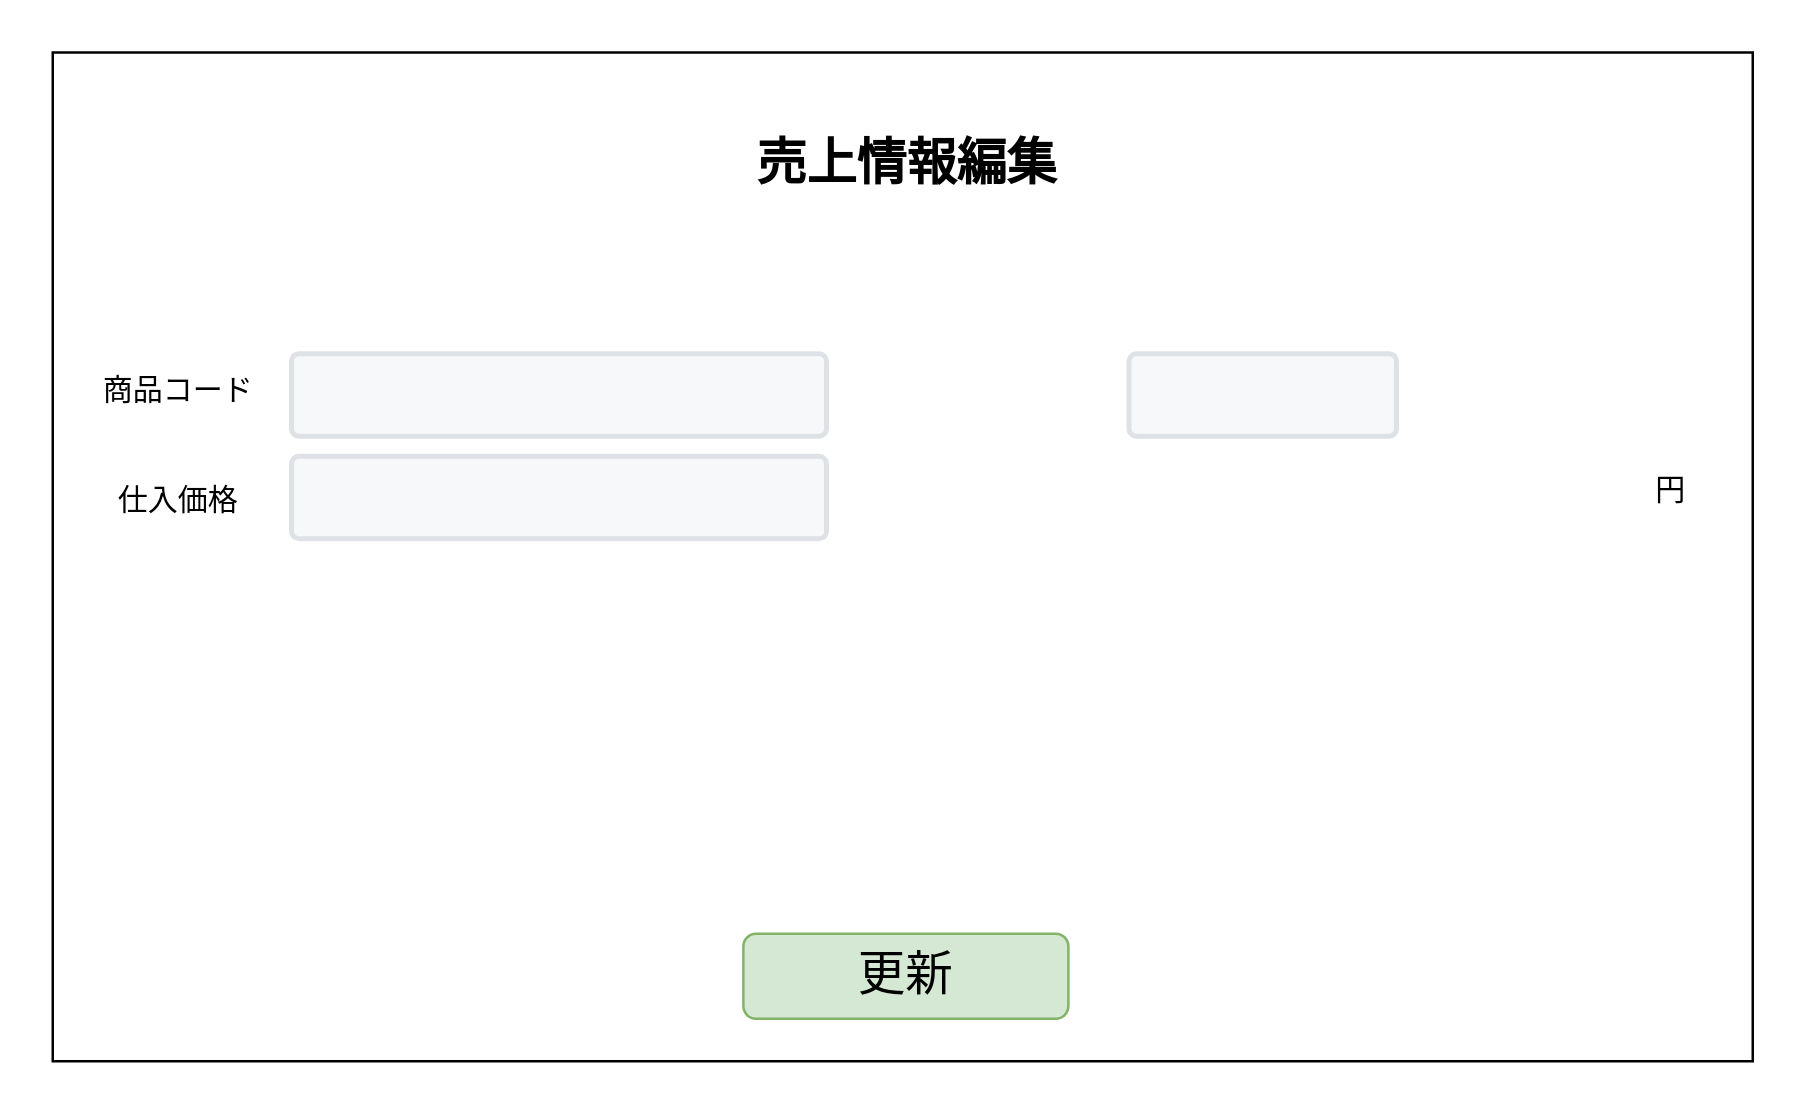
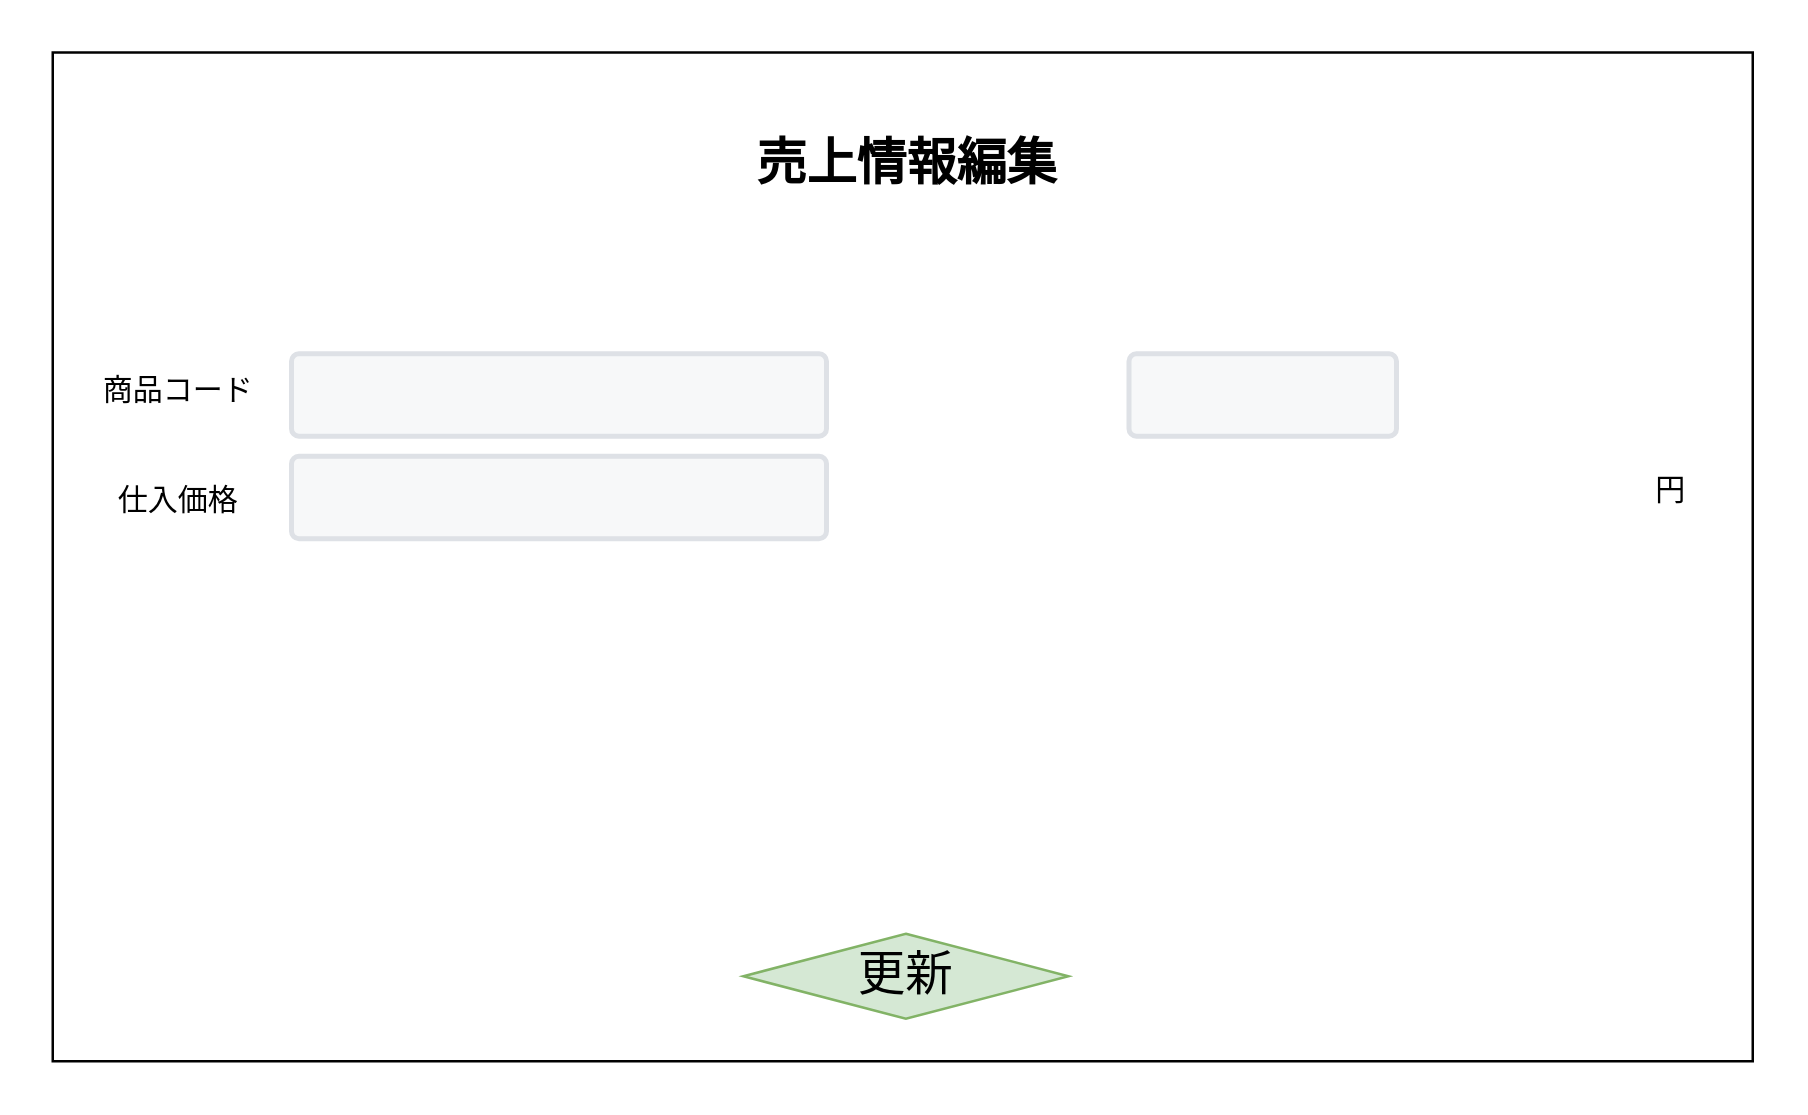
  <mxCell id="0" />
  <mxCell id="1" parent="0" />
  <mxCell id="2" value="" style="rounded=0;whiteSpace=wrap;html=1;fillColor=default;strokeColor=default;fontColor=default;" vertex="1" parent="1"><mxGeometry x="20.5" y="20.5" width="680" height="403.5" as="geometry" /></mxCell>
  <mxCell id="3" value="売上情報編集" style="text;html=1;strokeColor=none;fillColor=none;align=center;verticalAlign=middle;whiteSpace=wrap;rounded=0;fontColor=default;fontStyle=1;fontSize=20;" vertex="1" parent="1"><mxGeometry x="280.5" y="39" width="162.5" height="50" as="geometry" /></mxCell>
- <mxCell id="4" value="&lt;span style=&quot;font-size: 19px&quot;&gt;更新&lt;/span&gt;" style="rounded=1;whiteSpace=wrap;html=1;align=center;labelBackgroundColor=none;fillColor=#d5e8d4;strokeColor=#82b366;" vertex="1" parent="1"><mxGeometry x="296.75" y="373" width="130" height="34" as="geometry" /></mxCell>
+ <mxCell id="4" value="&lt;span style=&quot;font-size: 19px&quot;&gt;更新&lt;/span&gt;" style="rhombus;whiteSpace=wrap;html=1;align=center;labelBackgroundColor=none;fillColor=#d5e8d4;strokeColor=#82b366;" vertex="1" parent="1"><mxGeometry x="296.75" y="373" width="130" height="34" as="geometry" /></mxCell>
  <mxCell id="5" value="" style="rounded=1;arcSize=9;fillColor=#F7F8F9;align=left;spacingLeft=5;strokeColor=#DEE1E6;html=1;strokeWidth=2;fontSize=12" vertex="1" parent="1"><mxGeometry x="116" y="141" width="214" height="33" as="geometry" /></mxCell>
  <mxCell id="6" value="商品コード" style="text;html=1;strokeColor=none;fillColor=none;align=center;verticalAlign=middle;whiteSpace=wrap;rounded=0;" vertex="1" parent="1"><mxGeometry x="20.5" y="141" width="100" height="30" as="geometry" /></mxCell>
  <mxCell id="7" value="" style="rounded=1;arcSize=9;fillColor=#F7F8F9;align=left;spacingLeft=5;strokeColor=#DEE1E6;html=1;strokeWidth=2;fontSize=12" vertex="1" parent="1"><mxGeometry x="451" y="141" width="107" height="33" as="geometry" /></mxCell>
  <mxCell id="8" value="円" style="text;html=1;strokeColor=none;fillColor=none;align=center;verticalAlign=middle;whiteSpace=wrap;rounded=0;" vertex="1" parent="1"><mxGeometry x="653" y="181" width="30" height="30" as="geometry" /></mxCell>
  <mxCell id="9" value="" style="rounded=1;arcSize=9;fillColor=#F7F8F9;align=left;spacingLeft=5;strokeColor=#DEE1E6;html=1;strokeWidth=2;fontSize=12" vertex="1" parent="1"><mxGeometry x="116" y="182" width="214" height="33" as="geometry" /></mxCell>
  <mxCell id="10" value="仕入価格" style="text;html=1;strokeColor=none;fillColor=none;align=center;verticalAlign=middle;whiteSpace=wrap;rounded=0;" vertex="1" parent="1"><mxGeometry x="20.5" y="185" width="100" height="30" as="geometry" /></mxCell>
